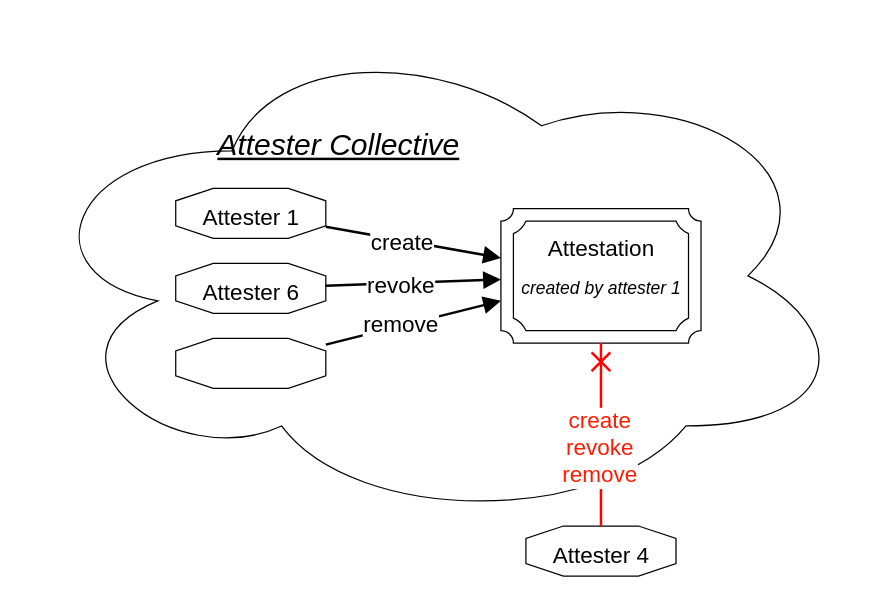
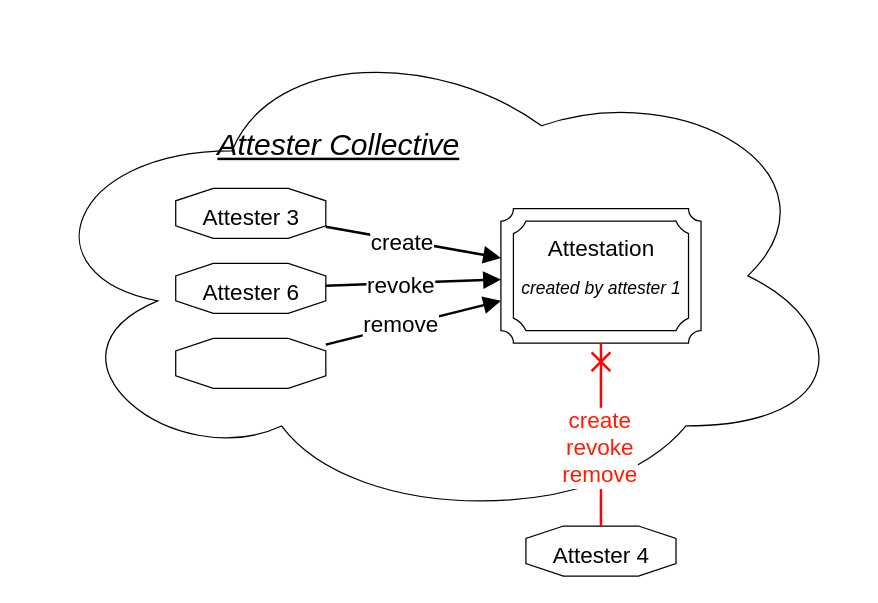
  <mxCell id="0" />
  <mxCell id="1" parent="0" />
  <mxCell id="2" value="" style="ellipse;shape=cloud;whiteSpace=wrap;html=1;verticalAlign=top;" parent="1" vertex="1"><mxGeometry x="20" y="20" width="660" height="400" as="geometry" /></mxCell>
  <mxCell id="3" value="" style="group" parent="1" vertex="1" connectable="0"><mxGeometry x="400" y="166.25" width="160" height="107.5" as="geometry" /></mxCell>
  <mxCell id="4" value="" style="verticalLabelPosition=bottom;verticalAlign=top;html=1;shape=mxgraph.basic.plaque_frame;dx=10;fontSize=25;" parent="3" vertex="1"><mxGeometry width="160" height="107.5" as="geometry" /></mxCell>
  <mxCell id="5" value="&lt;font style=&quot;font-size: 18px;&quot;&gt;Attestation&lt;/font&gt;&lt;br&gt;&lt;i style=&quot;font-size: 14px;&quot;&gt;&lt;font style=&quot;font-size: 14px; line-height: 1;&quot;&gt;created by attester 1&lt;/font&gt;&lt;/i&gt;" style="text;html=1;align=center;verticalAlign=middle;resizable=0;points=[];autosize=1;strokeColor=none;fillColor=none;fontSize=25;" parent="3" vertex="1"><mxGeometry x="10" y="8.752" width="140" height="70" as="geometry" /></mxCell>
  <mxCell id="6" value="" style="group" parent="1" vertex="1" connectable="0"><mxGeometry x="140" y="270" width="120" height="40" as="geometry" /></mxCell>
  <mxCell id="7" value="" style="verticalLabelPosition=bottom;verticalAlign=top;html=1;shape=mxgraph.basic.polygon;polyCoords=[[0.25,0],[0.75,0],[1,0.25],[1,0.75],[0.75,1],[0.25,1],[0,0.75],[0,0.25]];polyline=0;fontSize=25;" parent="6" vertex="1"><mxGeometry width="120" height="40" as="geometry" /></mxCell>
  <mxCell id="8" value="" style="group" parent="1" vertex="1" connectable="0"><mxGeometry x="140" y="210" width="120" height="40" as="geometry" /></mxCell>
  <mxCell id="9" value="" style="verticalLabelPosition=bottom;verticalAlign=top;html=1;shape=mxgraph.basic.polygon;polyCoords=[[0.25,0],[0.75,0],[1,0.25],[1,0.75],[0.75,1],[0.25,1],[0,0.75],[0,0.25]];polyline=0;fontSize=25;" parent="8" vertex="1"><mxGeometry width="120" height="40" as="geometry" /></mxCell>
  <mxCell id="10" value="&lt;font style=&quot;font-size: 18px;&quot;&gt;Attester 6&lt;/font&gt;" style="text;html=1;align=center;verticalAlign=middle;resizable=0;points=[];autosize=1;strokeColor=none;fillColor=none;fontSize=25;" parent="8" vertex="1"><mxGeometry x="15" y="-0.003" width="90" height="40" as="geometry" /></mxCell>
  <mxCell id="11" value="" style="group" parent="1" vertex="1" connectable="0"><mxGeometry x="140" y="150" width="120" height="40" as="geometry" /></mxCell>
  <mxCell id="12" value="" style="verticalLabelPosition=bottom;verticalAlign=top;html=1;shape=mxgraph.basic.polygon;polyCoords=[[0.25,0],[0.75,0],[1,0.25],[1,0.75],[0.75,1],[0.25,1],[0,0.75],[0,0.25]];polyline=0;fontSize=25;" parent="11" vertex="1"><mxGeometry width="120" height="40" as="geometry" /></mxCell>
- <mxCell id="13" value="&lt;font style=&quot;font-size: 18px;&quot;&gt;Attester 1&lt;/font&gt;" style="text;html=1;align=center;verticalAlign=middle;resizable=0;points=[];autosize=1;strokeColor=none;fillColor=none;fontSize=25;" parent="11" vertex="1"><mxGeometry x="15" y="-0.003" width="90" height="40" as="geometry" /></mxCell>
+ <mxCell id="13" value="&lt;font style=&quot;font-size: 18px;&quot;&gt;Attester 3&lt;/font&gt;" style="text;html=1;align=center;verticalAlign=middle;resizable=0;points=[];autosize=1;strokeColor=none;fillColor=none;fontSize=25;" parent="11" vertex="1"><mxGeometry x="15" y="-0.003" width="90" height="40" as="geometry" /></mxCell>
  <mxCell id="14" value="" style="endArrow=block;endFill=1;endSize=9;html=1;rounded=0;fontSize=25;strokeWidth=2;" parent="1" source="12" target="4" edge="1"><mxGeometry width="160" relative="1" as="geometry"><mxPoint x="370" y="510" as="sourcePoint" /><mxPoint x="240" y="290" as="targetPoint" /></mxGeometry></mxCell>
  <mxCell id="15" value="&lt;font style=&quot;font-size: 18px;&quot;&gt;create&lt;/font&gt;" style="edgeLabel;html=1;align=center;verticalAlign=middle;resizable=0;points=[];fontSize=25;" parent="14" vertex="1" connectable="0"><mxGeometry x="-0.144" y="2" relative="1" as="geometry"><mxPoint as="offset" /></mxGeometry></mxCell>
  <mxCell id="16" value="" style="endArrow=block;endFill=1;endSize=9;html=1;rounded=0;fontSize=25;strokeWidth=2;" parent="1" source="9" target="4" edge="1"><mxGeometry width="160" relative="1" as="geometry"><mxPoint x="116.04" y="188.98" as="sourcePoint" /><mxPoint x="260" y="305" as="targetPoint" /></mxGeometry></mxCell>
  <mxCell id="17" value="&lt;font style=&quot;font-size: 18px;&quot;&gt;revoke&lt;/font&gt;" style="edgeLabel;html=1;align=center;verticalAlign=middle;resizable=0;points=[];fontSize=25;" parent="16" vertex="1" connectable="0"><mxGeometry x="-0.144" y="2" relative="1" as="geometry"><mxPoint as="offset" /></mxGeometry></mxCell>
  <mxCell id="18" value="" style="endArrow=block;endFill=1;endSize=9;html=1;rounded=0;fontSize=25;strokeWidth=2;" parent="1" source="7" target="4" edge="1"><mxGeometry width="160" relative="1" as="geometry"><mxPoint x="530" y="231.02" as="sourcePoint" /><mxPoint x="400" y="305" as="targetPoint" /></mxGeometry></mxCell>
  <mxCell id="19" value="remove" style="edgeLabel;html=1;align=center;verticalAlign=middle;resizable=0;points=[];fontSize=18;" parent="18" vertex="1" connectable="0"><mxGeometry x="-0.144" y="2" relative="1" as="geometry"><mxPoint as="offset" /></mxGeometry></mxCell>
  <mxCell id="20" value="&lt;i&gt;&lt;u&gt;&lt;font style=&quot;font-size: 24px;&quot;&gt;Attester Collective&lt;/font&gt;&lt;/u&gt;&lt;/i&gt;" style="text;html=1;align=center;verticalAlign=middle;resizable=0;points=[];autosize=1;strokeColor=none;fillColor=none;fontSize=25;" parent="1" vertex="1"><mxGeometry x="165" y="95" width="210" height="40" as="geometry" /></mxCell>
  <mxCell id="21" value="" style="group" parent="1" vertex="1" connectable="0"><mxGeometry x="420" y="420" width="120" height="40" as="geometry" /></mxCell>
  <mxCell id="22" value="" style="verticalLabelPosition=bottom;verticalAlign=top;html=1;shape=mxgraph.basic.polygon;polyCoords=[[0.25,0],[0.75,0],[1,0.25],[1,0.75],[0.75,1],[0.25,1],[0,0.75],[0,0.25]];polyline=0;fontSize=25;" parent="21" vertex="1"><mxGeometry width="120" height="40" as="geometry" /></mxCell>
  <mxCell id="23" value="&lt;font style=&quot;font-size: 18px;&quot;&gt;Attester 4&lt;/font&gt;" style="text;html=1;align=center;verticalAlign=middle;resizable=0;points=[];autosize=1;strokeColor=none;fillColor=none;fontSize=25;" parent="21" vertex="1"><mxGeometry x="15" y="-0.003" width="90" height="40" as="geometry" /></mxCell>
  <mxCell id="24" value="" style="endArrow=cross;endFill=0;endSize=12;html=1;rounded=0;fontSize=25;strokeWidth=2;strokeColor=#FF0303;" parent="1" source="22" target="4" edge="1"><mxGeometry width="160" relative="1" as="geometry"><mxPoint x="218.96" y="572.02" as="sourcePoint" /><mxPoint x="100" y="515" as="targetPoint" /></mxGeometry></mxCell>
  <mxCell id="25" value="create&lt;br style=&quot;font-size: 18px;&quot;&gt;revoke&lt;br style=&quot;font-size: 18px;&quot;&gt;remove" style="edgeLabel;html=1;align=center;verticalAlign=middle;resizable=0;points=[];fontSize=18;fontColor=#FF1C03;" parent="24" vertex="1" connectable="0"><mxGeometry x="-0.144" y="2" relative="1" as="geometry"><mxPoint as="offset" /></mxGeometry></mxCell>
